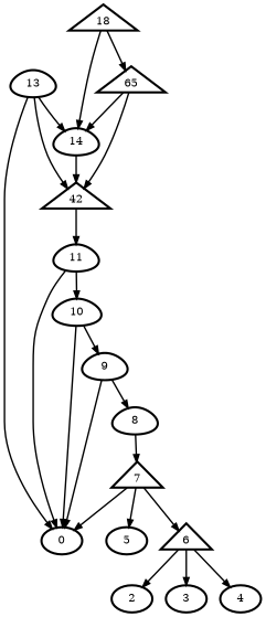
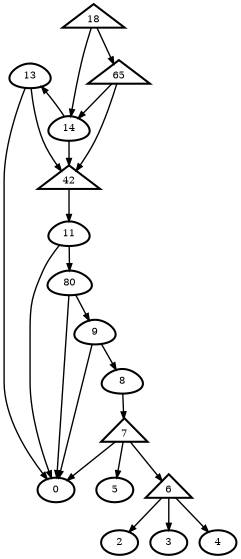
  digraph {
    node [penwidth=3 shape=egg]
    edge [penwidth=2]
    n1 [label=0 shape=""]
    n2 [label=2 shape=""]
    n3 [label=3 shape=""]
    n4 [label=4 shape=""]
    n5 [label=5 shape=""]
    n6 [label=8]
    n7 [label=7 shape=triangle]
    n8 [label=6 shape=triangle]
    n9 [label=9]
-   n10 [label=10]
+   n10 [label=80]
    n11 [label=11]
    n12 [label=13]
    n13 [label=42 shape=triangle]
    n14 [label=14]
    n15 [label=65 shape=triangle]
    n16 [label=18 shape=triangle]
    n6 -> n7
    n7 -> n1
    n7 -> n5
    n7 -> n8
    n8 -> n2
    n8 -> n3
    n8 -> n4
    n9 -> n1
    n9 -> n6
    n10 -> n1
    n10 -> n9
    n11 -> n1
    n11 -> n10
    n12 -> n1
    n12 -> n13
    n13 -> n11
-   n12 -> n14
+   n14 -> n12
    n14 -> n13
    n15 -> n13
    n15 -> n14
    n16 -> n14
    n16 -> n15
  }
